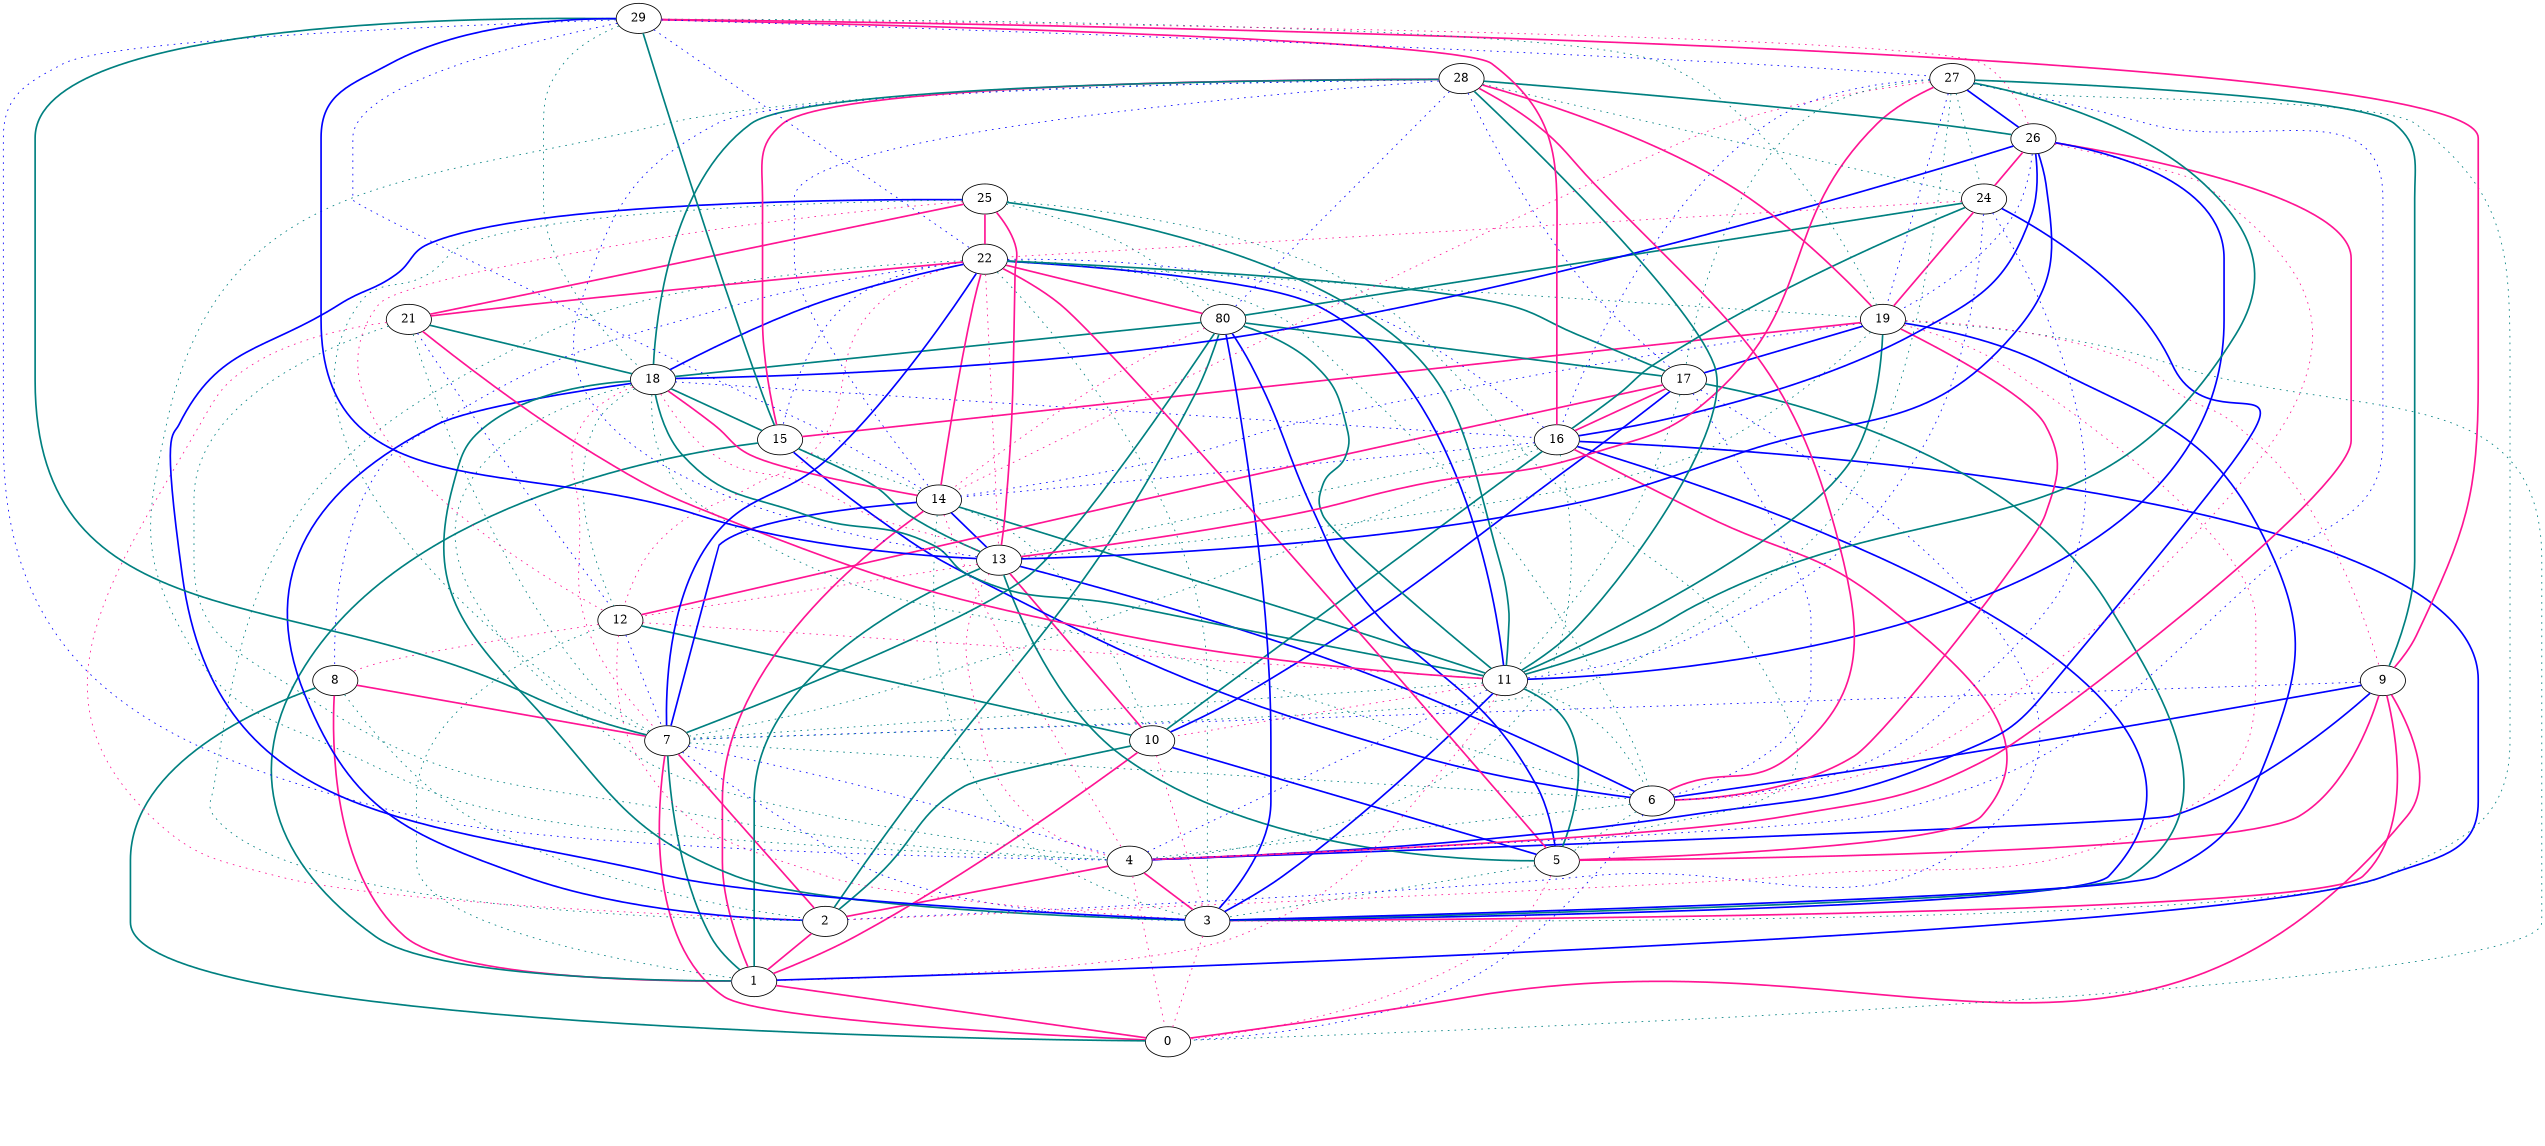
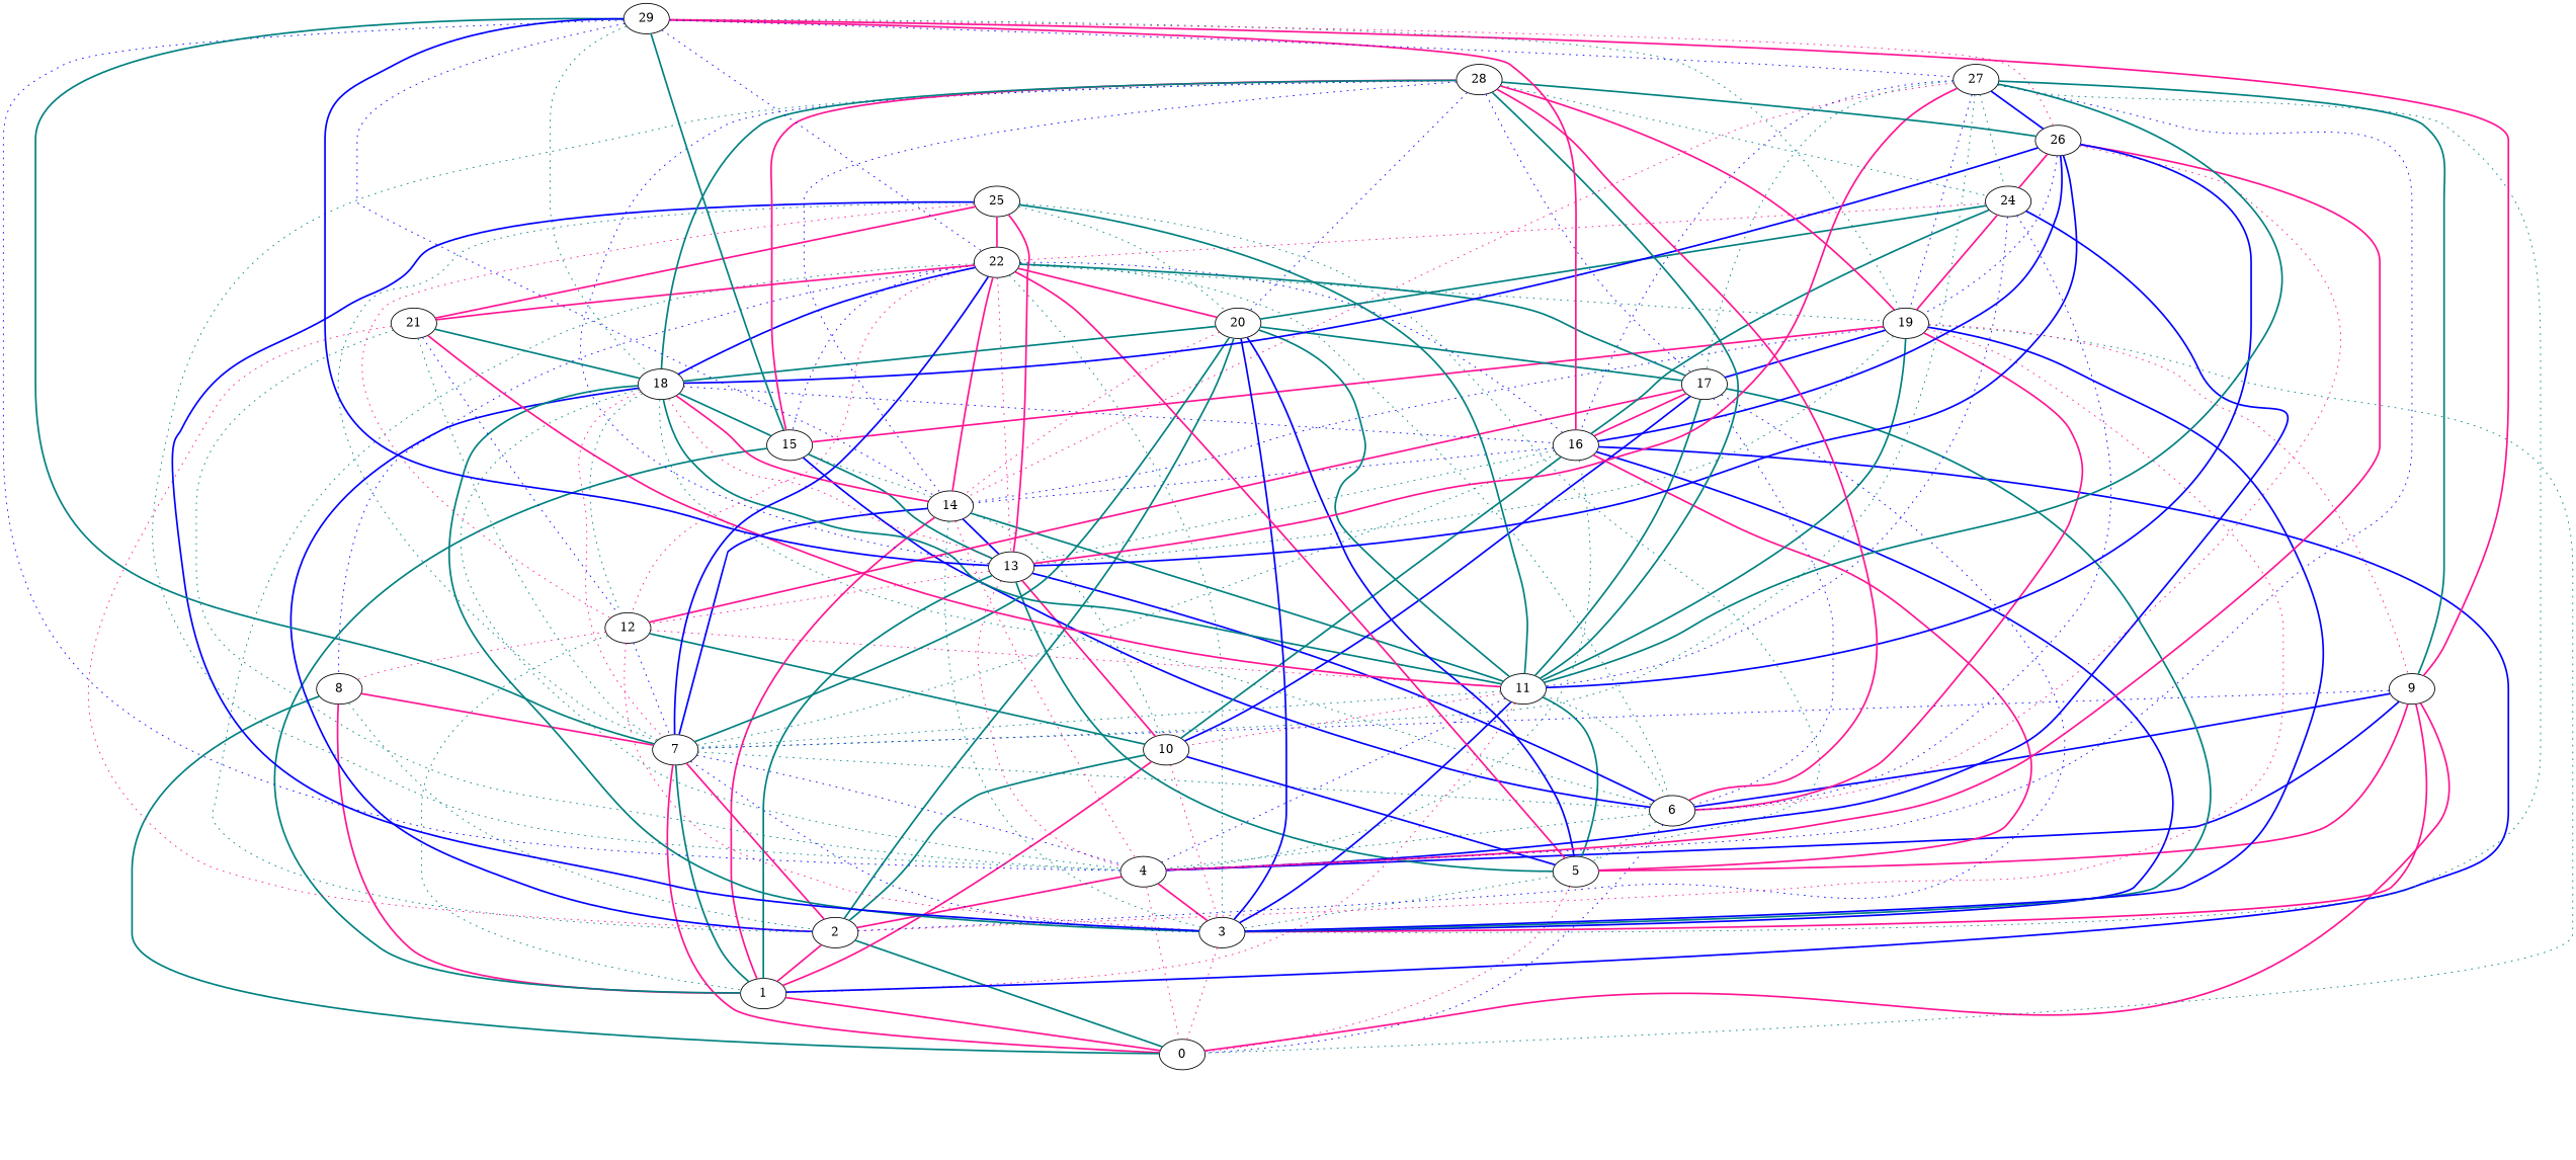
  graph {
    edge [color=teal style=bold]
    1
    0
    2
    3
    4
    5
    6
    7
    8
    9
    10
    11
    12
    13
    14
    15
    16
    17
    18
    19
-   20 [label=80]
+   20
    21
    22
    24
    25
    26
    27
    28
    29
    1 -- 0 [color=deeppink]
    2 -- 1 [color=deeppink]
+   2 -- 0
    3 -- 0 [color=deeppink style=dotted]
    4 -- 0 [color=deeppink style=dotted]
    4 -- 2 [color=deeppink]
    4 -- 3 [color=deeppink]
    5 -- 0 [color=deeppink style=dotted]
    5 -- 3 [style=dotted]
    6 -- 0 [color=blue style=dotted]
    6 -- 4 [style=dotted]
    6 -- 5 [style=dotted]
    7 -- 1
    7 -- 0 [color=deeppink]
    7 -- 2 [color=deeppink]
    7 -- 3 [color=blue style=dotted]
    7 -- 4 [color=blue style=dotted]
    7 -- 6 [style=dotted]
    8 -- 1 [color=deeppink]
    8 -- 0
    8 -- 2 [style=dotted]
    8 -- 7 [color=deeppink]
    9 -- 0 [color=deeppink]
    9 -- 3 [color=deeppink]
    9 -- 4 [color=blue]
    9 -- 5 [color=deeppink]
    9 -- 6 [color=blue]
    9 -- 7 [color=blue style=dotted]
    10 -- 1 [color=deeppink]
    10 -- 2
    10 -- 3 [color=deeppink style=dotted]
    10 -- 5 [color=blue]
    11 -- 1 [color=deeppink style=dotted]
    11 -- 3 [color=blue]
    11 -- 4 [color=blue style=dotted]
    11 -- 5
    11 -- 6 [style=dotted]
    11 -- 7 [style=dotted]
    11 -- 10 [color=deeppink style=dotted]
    12 -- 1 [style=dotted]
    12 -- 3 [color=deeppink style=dotted]
    12 -- 7 [color=blue style=dotted]
    12 -- 8 [color=deeppink style=dotted]
    12 -- 10
    12 -- 11 [color=deeppink style=dotted]
    13 -- 1
    13 -- 4 [color=deeppink style=dotted]
    13 -- 5
    13 -- 6 [color=blue]
    13 -- 10 [color=deeppink]
    13 -- 12 [color=deeppink style=dotted]
    14 -- 1 [color=deeppink]
    14 -- 3 [style=dotted]
    14 -- 4 [color=deeppink style=dotted]
    14 -- 7 [color=blue]
    14 -- 10 [style=dotted]
    14 -- 11
    14 -- 13 [color=blue]
    15 -- 1
    15 -- 6 [color=blue]
    15 -- 13
    15 -- 14 [style=dotted]
    16 -- 1 [color=blue]
    16 -- 3 [color=blue]
    16 -- 4 [style=dotted]
    16 -- 5 [color=deeppink]
    16 -- 7 [style=dotted]
    16 -- 10
    16 -- 13 [style=dotted]
    16 -- 14 [color=blue style=dotted]
    17 -- 2 [color=blue style=dotted]
    17 -- 3
    17 -- 6 [color=blue style=dotted]
    17 -- 10 [color=blue]
-   17 -- 11 [style=dotted]
+   17 -- 11
    17 -- 12 [color=deeppink]
    17 -- 16 [color=deeppink]
    18 -- 2 [color=blue]
    18 -- 3
    18 -- 4 [style=dotted]
    18 -- 6 [style=dotted]
    18 -- 7 [color=deeppink style=dotted]
    18 -- 11
    18 -- 12 [style=dotted]
    18 -- 13 [color=deeppink style=dotted]
    18 -- 14 [color=deeppink]
    18 -- 15
    18 -- 16 [color=blue style=dotted]
    19 -- 0 [style=dotted]
    19 -- 2 [color=deeppink style=dotted]
    19 -- 3 [color=blue]
    19 -- 6 [color=deeppink]
    19 -- 9 [color=deeppink style=dotted]
    19 -- 11
    19 -- 13 [style=dotted]
    19 -- 14 [color=blue style=dotted]
    19 -- 15 [color=deeppink]
    19 -- 17 [color=blue]
    20 -- 2
    20 -- 3 [color=blue]
    20 -- 5 [color=blue]
    20 -- 7
    20 -- 11
    20 -- 14 [color=deeppink style=dotted]
    20 -- 17
    20 -- 18
    21 -- 2 [color=deeppink style=dotted]
    21 -- 4 [style=dotted]
    21 -- 7 [style=dotted]
    21 -- 11 [color=deeppink]
    21 -- 12 [color=blue style=dotted]
    21 -- 18
    22 -- 2 [style=dotted]
    22 -- 3 [style=dotted]
    22 -- 5 [color=deeppink]
    22 -- 6 [style=dotted]
    22 -- 7 [color=blue]
    22 -- 8 [color=blue style=dotted]
-   22 -- 11 [color=blue]
    22 -- 12 [color=deeppink style=dotted]
    22 -- 13 [color=deeppink style=dotted]
    22 -- 14 [color=deeppink]
    22 -- 15 [color=blue style=dotted]
    22 -- 16 [color=blue style=dotted]
    22 -- 17
    22 -- 18 [color=blue]
    22 -- 19 [style=dotted]
    22 -- 20 [color=deeppink]
    22 -- 21 [color=deeppink]
    24 -- 4 [color=blue]
    24 -- 6 [color=blue style=dotted]
    24 -- 11 [color=blue style=dotted]
    24 -- 16
    24 -- 19 [color=deeppink]
    24 -- 20
    24 -- 22 [color=deeppink style=dotted]
    25 -- 3 [color=blue]
    25 -- 5 [style=dotted]
    25 -- 7 [style=dotted]
    25 -- 11
    25 -- 12 [color=deeppink style=dotted]
    25 -- 13 [color=deeppink]
    25 -- 20 [style=dotted]
    25 -- 21 [color=deeppink]
    25 -- 22 [color=deeppink]
    26 -- 4 [color=deeppink]
    26 -- 6 [color=deeppink style=dotted]
    26 -- 11 [color=blue]
    26 -- 13 [color=blue]
    26 -- 16 [color=blue]
    26 -- 18 [color=blue]
    26 -- 19 [color=blue style=dotted]
    26 -- 24 [color=deeppink]
    27 -- 3 [style=dotted]
    27 -- 4 [color=blue style=dotted]
    27 -- 7 [style=dotted]
    27 -- 9
    27 -- 11
    27 -- 13 [color=deeppink]
    27 -- 14 [color=deeppink style=dotted]
    27 -- 16 [color=blue style=dotted]
    27 -- 17 [style=dotted]
    27 -- 19 [color=blue style=dotted]
    27 -- 24 [style=dotted]
    27 -- 26 [color=blue]
    28 -- 4 [style=dotted]
    28 -- 6 [color=deeppink]
    28 -- 11
    28 -- 13 [color=blue style=dotted]
    28 -- 14 [color=blue style=dotted]
    28 -- 15 [color=deeppink]
    28 -- 17 [color=blue style=dotted]
    28 -- 18
    28 -- 19 [color=deeppink]
    28 -- 20 [color=blue style=dotted]
    28 -- 24 [style=dotted]
    28 -- 26
    29 -- 4 [color=blue style=dotted]
    29 -- 7
    29 -- 9 [color=deeppink]
    29 -- 13 [color=blue]
    29 -- 14 [color=blue style=dotted]
    29 -- 15
    29 -- 16 [color=deeppink]
    29 -- 18 [style=dotted]
    29 -- 19 [style=dotted]
    29 -- 22 [color=blue style=dotted]
    29 -- 26 [color=deeppink style=dotted]
    29 -- 27 [color=blue style=dotted]
  }
